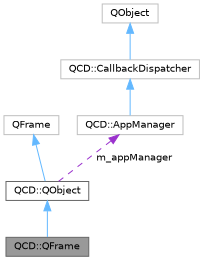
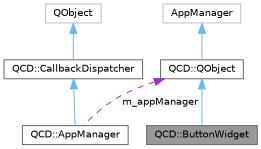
  digraph {
    node [color=gray40 fillcolor=white fontname=Helvetica fontsize=10 shape=box style=filled]
    edge [color=steelblue1 dir=back fontname=Helvetica fontsize=10 labelfontname=Helvetica labelfontsize=10 style=solid]
-   n1 [fillcolor=grey60 fontcolor=black height=0.2 label="QCD::QFrame" width=0.4]
+   n1 [fillcolor=grey60 fontcolor=black height=0.2 label="QCD::ButtonWidget" width=0.4]
    n2 [height=0.2 label="QCD::QObject" width=0.4]
-   n3 [color=grey75 height=0.2 label=QFrame width=0.4]
-   n4 [color=grey75 height=0.2 label="QCD::AppManager" width=0.4]
+   n3 [color=grey75 height=0.2 label=AppManager width=0.4]
+   n4 [height=0.2 label="QCD::AppManager" width=0.4]
    n5 [color=grey75 height=0.2 label=QObject width=0.4]
-   n6 [color=grey75 height=0.2 label="QCD::CallbackDispatcher" width=0.4]
+   n6 [height=0.2 label="QCD::CallbackDispatcher" width=0.4]
    n2 -> n1
    n3 -> n2
-   n4 -> n2 [color=darkorchid3 label=" m_appManager" style=dashed]
+   n2 -> n4 [color=darkorchid3 label=" m_appManager" style=dashed]
    n5 -> n6
    n6 -> n4
  }
